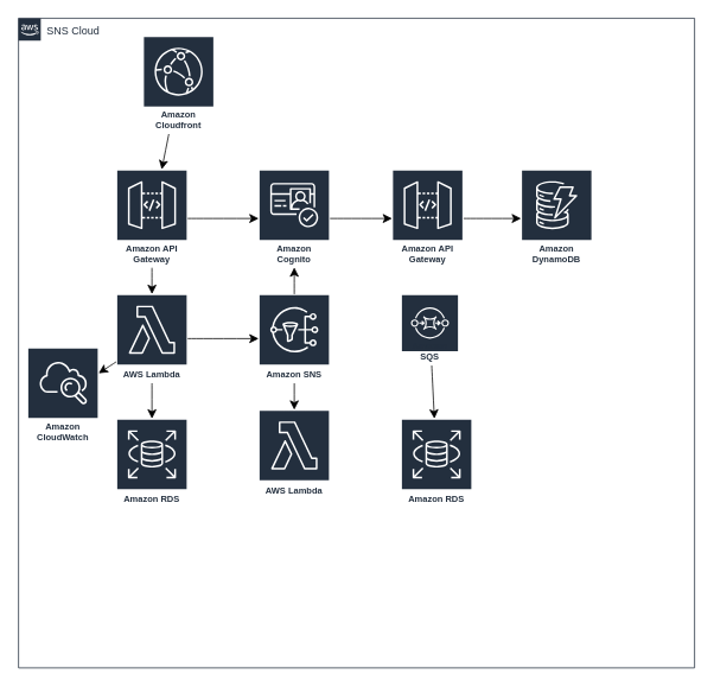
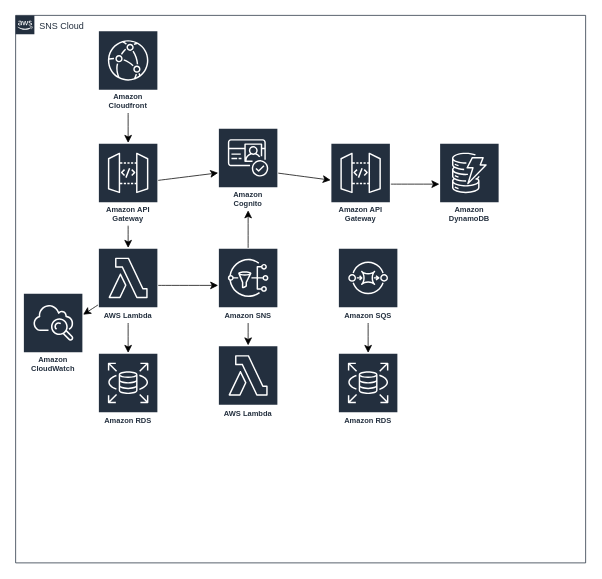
  <mxCell id="0" />
  <mxCell id="1" parent="0" />
  <mxCell id="2" value="SNS Cloud" style="points=[[0,0],[0.25,0],[0.5,0],[0.75,0],[1,0],[1,0.25],[1,0.5],[1,0.75],[1,1],[0.75,1],[0.5,1],[0.25,1],[0,1],[0,0.75],[0,0.5],[0,0.25]];outlineConnect=0;gradientColor=none;html=1;whiteSpace=wrap;fontSize=12;fontStyle=0;container=1;pointerEvents=0;collapsible=0;recursiveResize=0;shape=mxgraph.aws4.group;grIcon=mxgraph.aws4.group_aws_cloud_alt;strokeColor=#232F3E;fillColor=none;verticalAlign=top;align=left;spacingLeft=30;fontColor=#232F3E;dashed=0;" vertex="1" parent="1"><mxGeometry x="20" y="20" width="760" height="730" as="geometry" /></mxCell>
  <mxCell id="3" value="" style="edgeStyle=none;curved=1;rounded=0;orthogonalLoop=1;jettySize=auto;html=1;fontSize=12;startSize=8;endSize=8;" edge="1" parent="2" source="4" target="6"><mxGeometry relative="1" as="geometry" /></mxCell>
- <mxCell id="4" value="Amazon Cognito" style="sketch=0;outlineConnect=0;fontColor=#232F3E;gradientColor=none;strokeColor=#ffffff;fillColor=#232F3E;dashed=0;verticalLabelPosition=middle;verticalAlign=bottom;align=center;html=1;whiteSpace=wrap;fontSize=10;fontStyle=1;spacing=3;shape=mxgraph.aws4.productIcon;prIcon=mxgraph.aws4.cognito;" vertex="1" parent="2"><mxGeometry x="270" y="170" width="80" height="110" as="geometry" /></mxCell>
+ <mxCell id="4" value="Amazon Cognito" style="sketch=0;outlineConnect=0;fontColor=#232F3E;gradientColor=none;strokeColor=#ffffff;fillColor=#232F3E;dashed=0;verticalLabelPosition=middle;verticalAlign=bottom;align=center;html=1;whiteSpace=wrap;fontSize=10;fontStyle=1;spacing=3;shape=mxgraph.aws4.productIcon;prIcon=mxgraph.aws4.cognito;" vertex="1" parent="2"><mxGeometry x="270" y="150" width="80" height="110" as="geometry" /></mxCell>
  <mxCell id="5" value="" style="edgeStyle=none;curved=1;rounded=0;orthogonalLoop=1;jettySize=auto;html=1;fontSize=12;startSize=8;endSize=8;" edge="1" parent="2" source="6" target="7"><mxGeometry relative="1" as="geometry" /></mxCell>
  <mxCell id="6" value="Amazon API Gateway" style="sketch=0;outlineConnect=0;fontColor=#232F3E;gradientColor=none;strokeColor=#ffffff;fillColor=#232F3E;dashed=0;verticalLabelPosition=middle;verticalAlign=bottom;align=center;html=1;whiteSpace=wrap;fontSize=10;fontStyle=1;spacing=3;shape=mxgraph.aws4.productIcon;prIcon=mxgraph.aws4.api_gateway;" vertex="1" parent="2"><mxGeometry x="420" y="170.0" width="80" height="110" as="geometry" /></mxCell>
  <mxCell id="7" value="Amazon DynamoDB" style="sketch=0;outlineConnect=0;fontColor=#232F3E;gradientColor=none;strokeColor=#ffffff;fillColor=#232F3E;dashed=0;verticalLabelPosition=middle;verticalAlign=bottom;align=center;html=1;whiteSpace=wrap;fontSize=10;fontStyle=1;spacing=3;shape=mxgraph.aws4.productIcon;prIcon=mxgraph.aws4.dynamodb;" vertex="1" parent="2"><mxGeometry x="565" y="170" width="80" height="110" as="geometry" /></mxCell>
  <mxCell id="8" value="" style="edgeStyle=none;curved=1;rounded=0;orthogonalLoop=1;jettySize=auto;html=1;fontSize=12;startSize=8;endSize=8;" edge="1" parent="2" source="9" target="25"><mxGeometry relative="1" as="geometry" /></mxCell>
- <mxCell id="9" value="Amazon SQS" style="sketch=0;outlineConnect=0;fontColor=#232F3E;gradientColor=none;strokeColor=#ffffff;fillColor=#232F3E;dashed=0;verticalLabelPosition=middle;verticalAlign=bottom;align=center;html=1;whiteSpace=wrap;fontSize=10;fontStyle=1;spacing=3;shape=mxgraph.aws4.productIcon;prIcon=mxgraph.aws4.sqs;" vertex="1" parent="2"><mxGeometry x="430" y="310" width="65" height="80" as="geometry" /></mxCell>
+ <mxCell id="9" value="Amazon SQS" style="sketch=0;outlineConnect=0;fontColor=#232F3E;gradientColor=none;strokeColor=#ffffff;fillColor=#232F3E;dashed=0;verticalLabelPosition=middle;verticalAlign=bottom;align=center;html=1;whiteSpace=wrap;fontSize=10;fontStyle=1;spacing=3;shape=mxgraph.aws4.productIcon;prIcon=mxgraph.aws4.sqs;" vertex="1" parent="2"><mxGeometry x="430" y="310" width="80" height="100" as="geometry" /></mxCell>
  <mxCell id="10" value="" style="edgeStyle=none;curved=1;rounded=0;orthogonalLoop=1;jettySize=auto;html=1;fontSize=12;startSize=8;endSize=8;" edge="1" parent="2" source="12" target="24"><mxGeometry relative="1" as="geometry" /></mxCell>
  <mxCell id="11" value="" style="edgeStyle=none;curved=1;rounded=0;orthogonalLoop=1;jettySize=auto;html=1;fontSize=12;startSize=8;endSize=8;" edge="1" parent="2" source="12" target="4"><mxGeometry relative="1" as="geometry" /></mxCell>
  <mxCell id="12" value="Amazon SNS" style="sketch=0;outlineConnect=0;fontColor=#232F3E;gradientColor=none;strokeColor=#ffffff;fillColor=#232F3E;dashed=0;verticalLabelPosition=middle;verticalAlign=bottom;align=center;html=1;whiteSpace=wrap;fontSize=10;fontStyle=1;spacing=3;shape=mxgraph.aws4.productIcon;prIcon=mxgraph.aws4.sns;" vertex="1" parent="2"><mxGeometry x="270" y="310" width="80" height="100" as="geometry" /></mxCell>
  <mxCell id="13" value="" style="edgeStyle=none;curved=1;rounded=0;orthogonalLoop=1;jettySize=auto;html=1;fontSize=12;startSize=8;endSize=8;" edge="1" parent="2" source="16" target="22"><mxGeometry relative="1" as="geometry" /></mxCell>
  <mxCell id="14" value="" style="edgeStyle=none;curved=1;rounded=0;orthogonalLoop=1;jettySize=auto;html=1;fontSize=12;startSize=8;endSize=8;" edge="1" parent="2" source="16" target="23"><mxGeometry relative="1" as="geometry" /></mxCell>
  <mxCell id="15" value="" style="edgeStyle=none;curved=1;rounded=0;orthogonalLoop=1;jettySize=auto;html=1;fontSize=12;startSize=8;endSize=8;" edge="1" parent="2" source="16" target="12"><mxGeometry relative="1" as="geometry" /></mxCell>
  <mxCell id="16" value="AWS Lambda" style="sketch=0;outlineConnect=0;fontColor=#232F3E;gradientColor=none;strokeColor=#ffffff;fillColor=#232F3E;dashed=0;verticalLabelPosition=middle;verticalAlign=bottom;align=center;html=1;whiteSpace=wrap;fontSize=10;fontStyle=1;spacing=3;shape=mxgraph.aws4.productIcon;prIcon=mxgraph.aws4.lambda;" vertex="1" parent="2"><mxGeometry x="110" y="310" width="80" height="100" as="geometry" /></mxCell>
  <mxCell id="17" value="" style="edgeStyle=none;curved=1;rounded=0;orthogonalLoop=1;jettySize=auto;html=1;fontSize=12;startSize=8;endSize=8;" edge="1" parent="2" source="18" target="21"><mxGeometry relative="1" as="geometry" /></mxCell>
- <mxCell id="18" value="Amazon Cloudfront" style="sketch=0;outlineConnect=0;fontColor=#232F3E;gradientColor=none;strokeColor=#ffffff;fillColor=#232F3E;dashed=0;verticalLabelPosition=middle;verticalAlign=bottom;align=center;html=1;whiteSpace=wrap;fontSize=10;fontStyle=1;spacing=3;shape=mxgraph.aws4.productIcon;prIcon=mxgraph.aws4.cloudfront;" vertex="1" parent="2"><mxGeometry x="140" y="20" width="80" height="110" as="geometry" /></mxCell>
+ <mxCell id="18" value="Amazon Cloudfront" style="sketch=0;outlineConnect=0;fontColor=#232F3E;gradientColor=none;strokeColor=#ffffff;fillColor=#232F3E;dashed=0;verticalLabelPosition=middle;verticalAlign=bottom;align=center;html=1;whiteSpace=wrap;fontSize=10;fontStyle=1;spacing=3;shape=mxgraph.aws4.productIcon;prIcon=mxgraph.aws4.cloudfront;" vertex="1" parent="2"><mxGeometry x="110" y="20" width="80" height="110" as="geometry" /></mxCell>
  <mxCell id="19" value="" style="edgeStyle=none;curved=1;rounded=0;orthogonalLoop=1;jettySize=auto;html=1;fontSize=12;startSize=8;endSize=8;" edge="1" parent="2" source="21" target="16"><mxGeometry relative="1" as="geometry" /></mxCell>
  <mxCell id="20" value="" style="edgeStyle=none;curved=1;rounded=0;orthogonalLoop=1;jettySize=auto;html=1;fontSize=12;startSize=8;endSize=8;" edge="1" parent="2" source="21" target="4"><mxGeometry relative="1" as="geometry" /></mxCell>
  <mxCell id="21" value="Amazon API Gateway" style="sketch=0;outlineConnect=0;fontColor=#232F3E;gradientColor=none;strokeColor=#ffffff;fillColor=#232F3E;dashed=0;verticalLabelPosition=middle;verticalAlign=bottom;align=center;html=1;whiteSpace=wrap;fontSize=10;fontStyle=1;spacing=3;shape=mxgraph.aws4.productIcon;prIcon=mxgraph.aws4.api_gateway;" vertex="1" parent="2"><mxGeometry x="110" y="170" width="80" height="110" as="geometry" /></mxCell>
  <mxCell id="22" value="Amazon CloudWatch" style="sketch=0;outlineConnect=0;fontColor=#232F3E;gradientColor=none;strokeColor=#ffffff;fillColor=#232F3E;dashed=0;verticalLabelPosition=middle;verticalAlign=bottom;align=center;html=1;whiteSpace=wrap;fontSize=10;fontStyle=1;spacing=3;shape=mxgraph.aws4.productIcon;prIcon=mxgraph.aws4.cloudwatch;" vertex="1" parent="2"><mxGeometry x="10" y="370" width="80" height="110" as="geometry" /></mxCell>
  <mxCell id="23" value="Amazon RDS" style="sketch=0;outlineConnect=0;fontColor=#232F3E;gradientColor=none;strokeColor=#ffffff;fillColor=#232F3E;dashed=0;verticalLabelPosition=middle;verticalAlign=bottom;align=center;html=1;whiteSpace=wrap;fontSize=10;fontStyle=1;spacing=3;shape=mxgraph.aws4.productIcon;prIcon=mxgraph.aws4.rds;" vertex="1" parent="2"><mxGeometry x="110" y="450" width="80" height="100" as="geometry" /></mxCell>
  <mxCell id="24" value="AWS Lambda" style="sketch=0;outlineConnect=0;fontColor=#232F3E;gradientColor=none;strokeColor=#ffffff;fillColor=#232F3E;dashed=0;verticalLabelPosition=middle;verticalAlign=bottom;align=center;html=1;whiteSpace=wrap;fontSize=10;fontStyle=1;spacing=3;shape=mxgraph.aws4.productIcon;prIcon=mxgraph.aws4.lambda;" vertex="1" parent="2"><mxGeometry x="270" y="440" width="80" height="100" as="geometry" /></mxCell>
  <mxCell id="25" value="Amazon RDS" style="sketch=0;outlineConnect=0;fontColor=#232F3E;gradientColor=none;strokeColor=#ffffff;fillColor=#232F3E;dashed=0;verticalLabelPosition=middle;verticalAlign=bottom;align=center;html=1;whiteSpace=wrap;fontSize=10;fontStyle=1;spacing=3;shape=mxgraph.aws4.productIcon;prIcon=mxgraph.aws4.rds;" vertex="1" parent="2"><mxGeometry x="430" y="450" width="80" height="100" as="geometry" /></mxCell>
